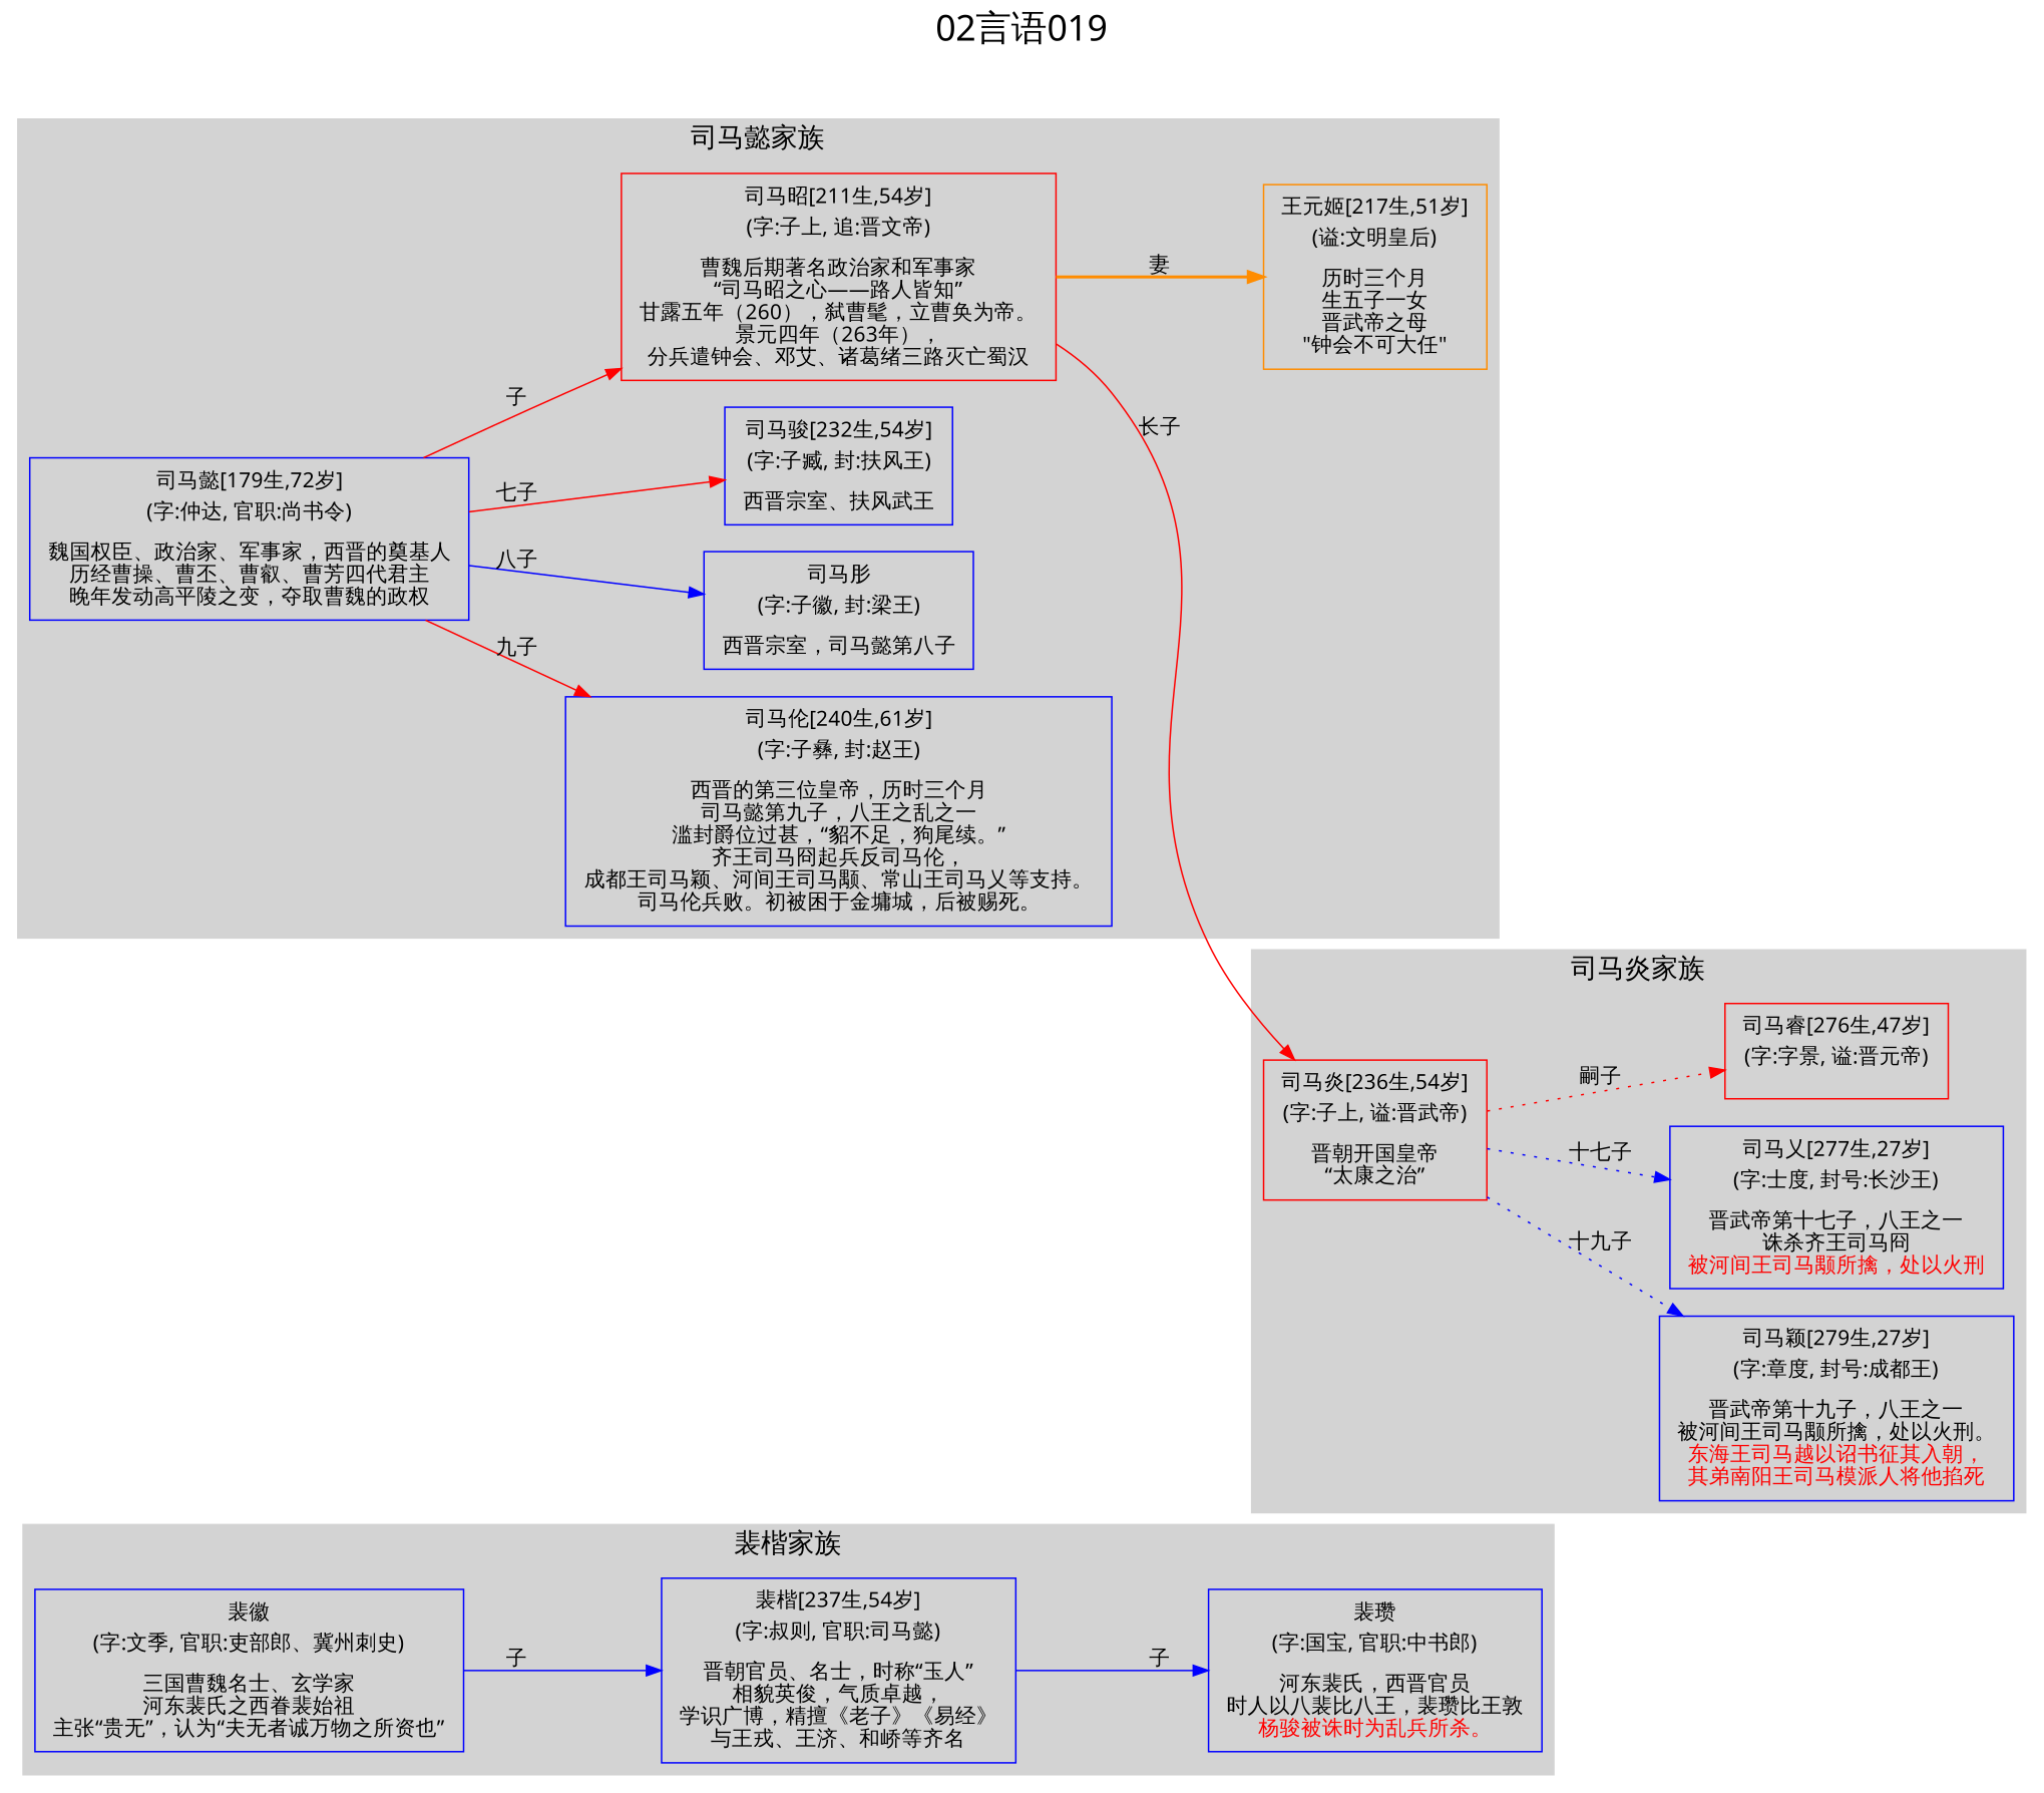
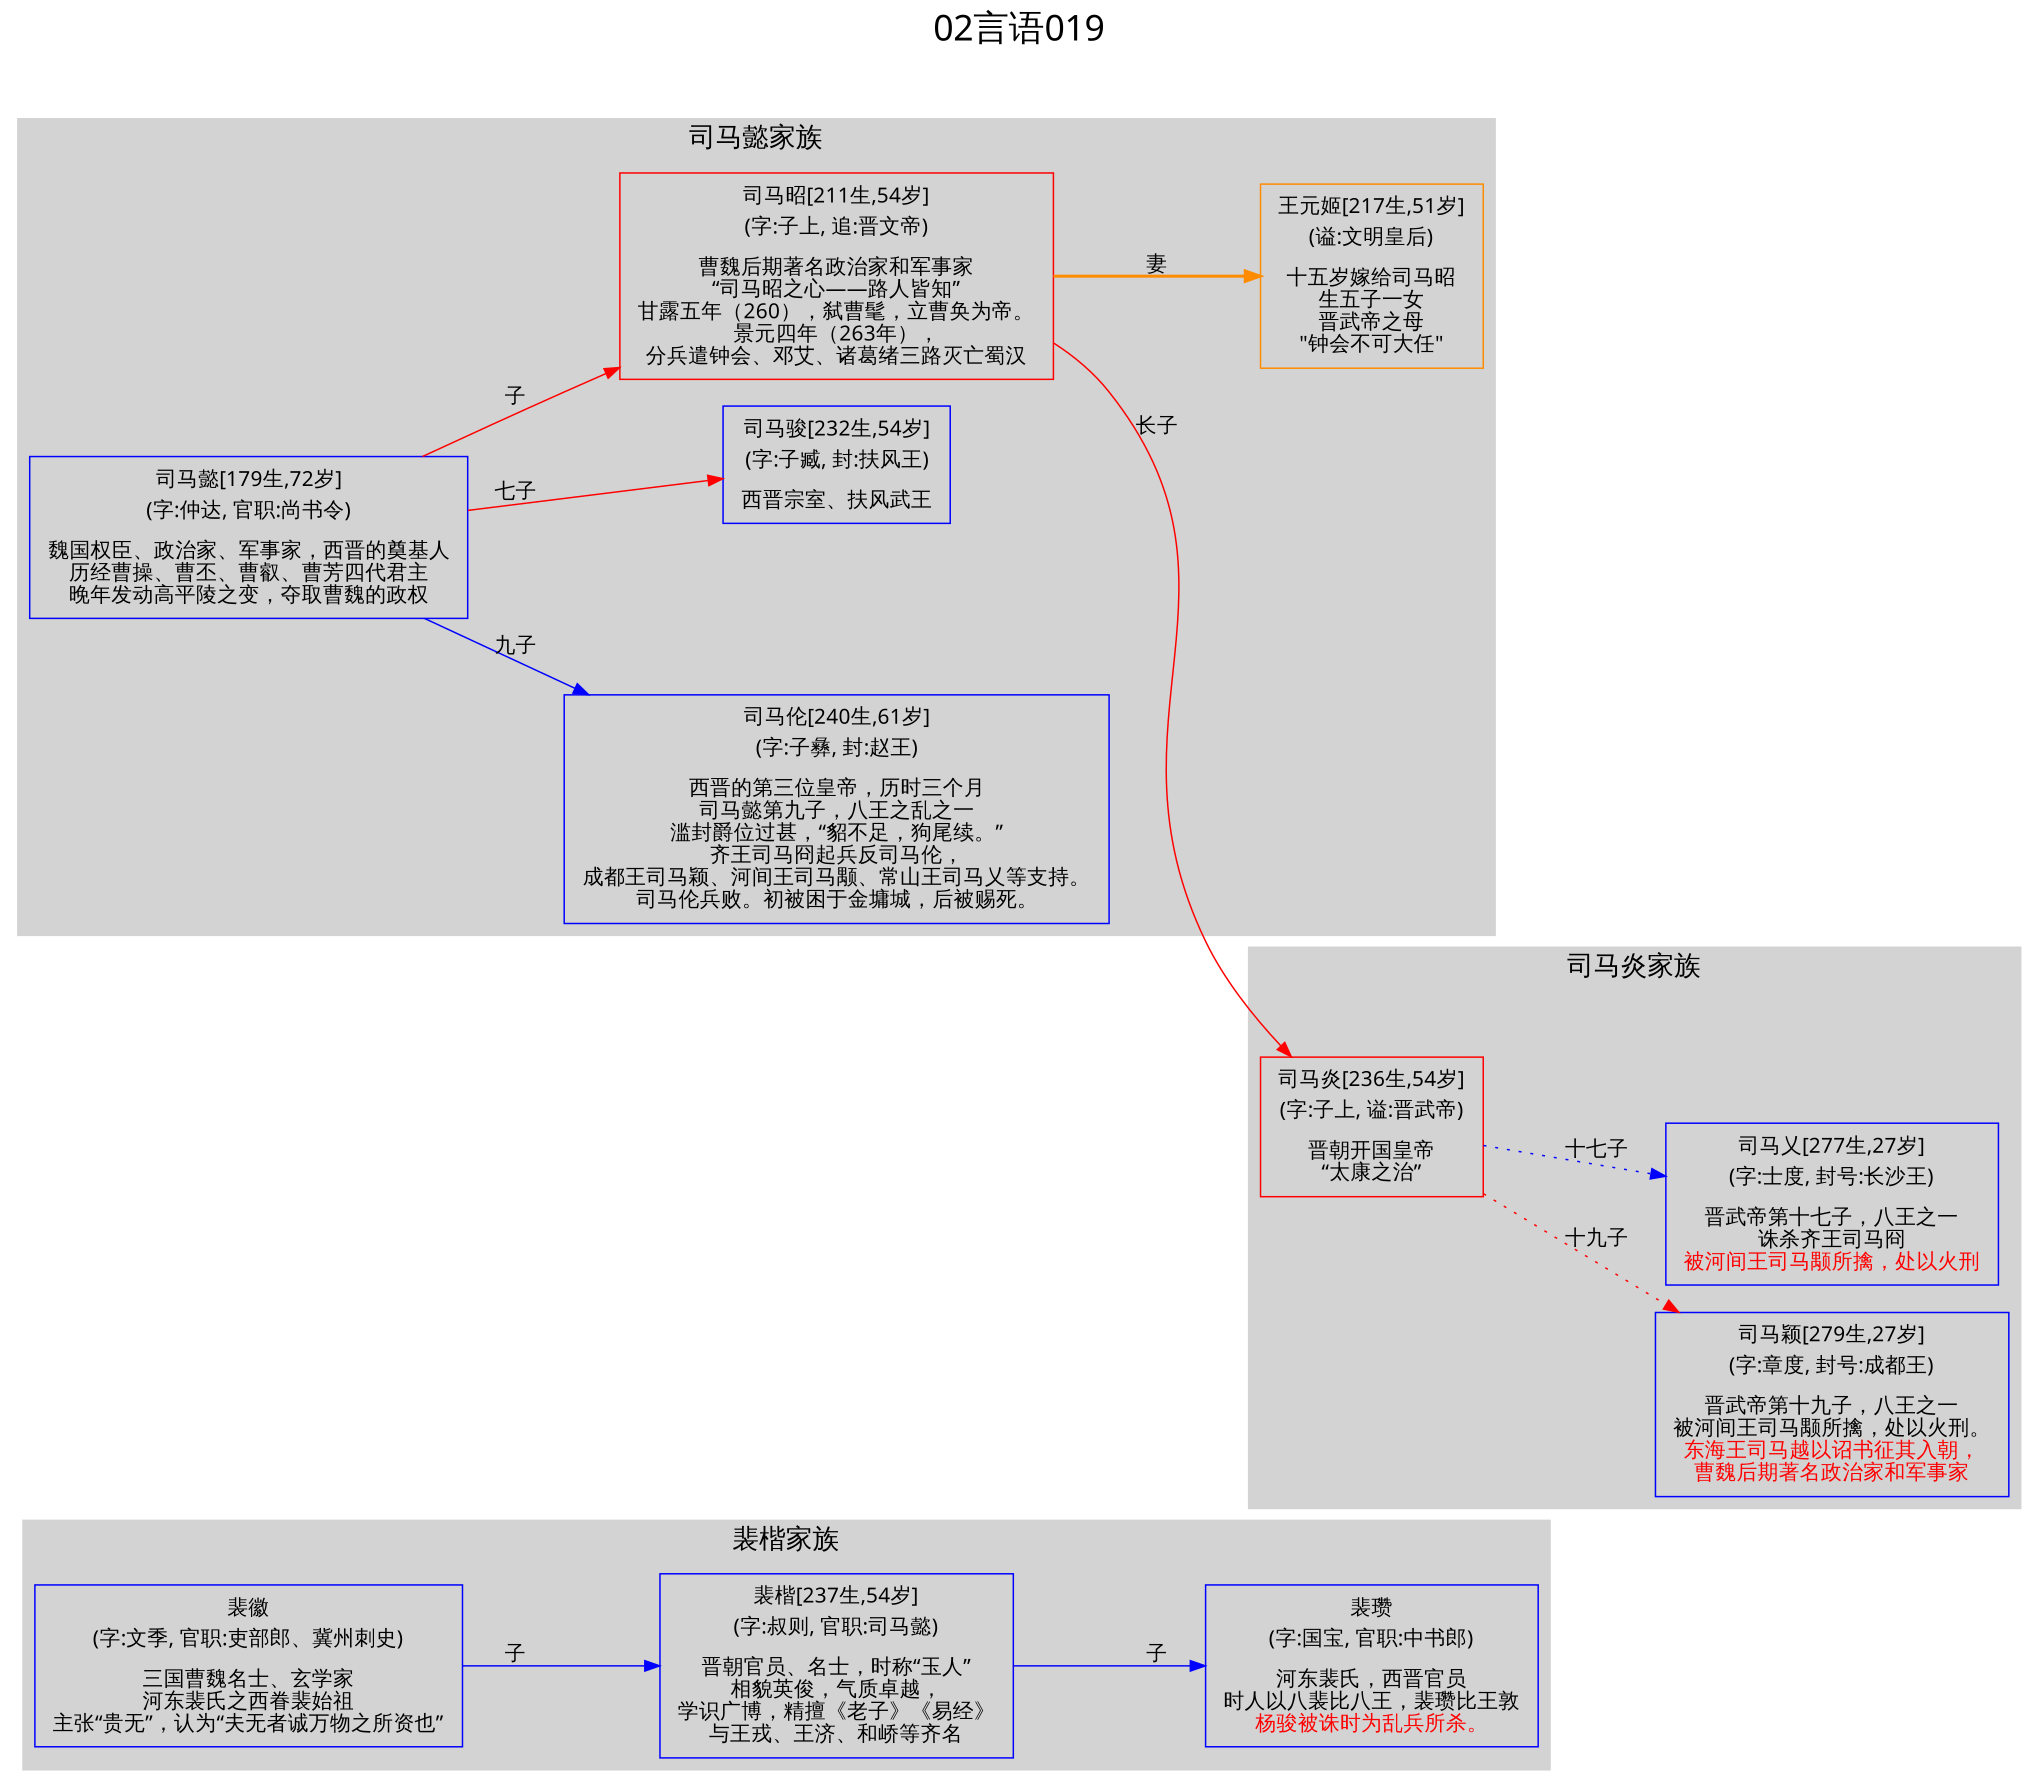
  digraph {
    color=lightgrey
    fontname="Noto Sans"
    fontsize=24
    label="02言语019"
    labelloc=t
    rankdir=LR
    ranksep=0.5
    style=filled
    node [color=blue fontname="Noto Sans" shape=box]
    edge [color=blue fontname="Noto Sans" style=solid]
    n1 [label=<<table border="0" cellborder="0"><tr><td>裴楷[237生,54岁]</td></tr><tr><td>(字:叔则, 官职:司马懿)</td></tr><tr><td></td></tr><tr><td>晋朝官员、名士，时称“玉人”<br/>相貌英俊，气质卓越，<br/>学识广博，精擅《老子》《易经》<br/>与王戎、王济、和峤等齐名<br/></td></tr></table>>]
    n2 [label=<<table border="0" cellborder="0"><tr><td>裴瓒</td></tr><tr><td>(字:国宝, 官职:中书郎)</td></tr><tr><td></td></tr><tr><td>河东裴氏，西晋官员<br/>时人以八裴比八王，裴瓒比王敦<br/><font color = 'red'>杨骏被诛时为乱兵所杀。<br/></font></td></tr></table>>]
    n3 [label=<<table border="0" cellborder="0"><tr><td>裴徽</td></tr><tr><td>(字:文季, 官职:吏部郎、冀州刺史)</td></tr><tr><td></td></tr><tr><td>三国曹魏名士、玄学家<br/>河东裴氏之西眷裴始祖<br/>主张“贵无”，认为“夫无者诚万物之所资也”<br/></td></tr></table>>]
    n4 [color=red label=<<table border="0" cellborder="0"><tr><td>司马炎[236生,54岁]</td></tr><tr><td>(字:子上, 谥:晋武帝)</td></tr><tr><td></td></tr><tr><td>晋朝开国皇帝<br/>“太康之治”<br/></td></tr></table>>]
-   n5 [label=<<table border="0" cellborder="0"><tr><td>司马颖[279生,27岁]</td></tr><tr><td>(字:章度, 封号:成都王)</td></tr><tr><td></td></tr><tr><td>晋武帝第十九子，八王之一<br/>被河间王司马颙所擒，处以火刑。<br/><font color = 'red'>东海王司马越以诏书征其入朝，<br/>其弟南阳王司马模派人将他掐死</font></td></tr></table>>]
+   n5 [label=<<table border="0" cellborder="0"><tr><td>司马颖[279生,27岁]</td></tr><tr><td>(字:章度, 封号:成都王)</td></tr><tr><td></td></tr><tr><td>晋武帝第十九子，八王之一<br/>被河间王司马颙所擒，处以火刑。<br/><font color = 'red'>东海王司马越以诏书征其入朝，<br/>曹魏后期著名政治家和军事家</font></td></tr></table>>]
    n6 [label=<<table border="0" cellborder="0"><tr><td>司马乂[277生,27岁]</td></tr><tr><td>(字:士度, 封号:长沙王)</td></tr><tr><td></td></tr><tr><td>晋武帝第十七子，八王之一<br/>诛杀齐王司马冏<br/><font color = 'red'>被河间王司马颙所擒，处以火刑</font></td></tr></table>>]
-   n7 [color=red label=<<table border="0" cellborder="0"><tr><td>司马睿[276生,47岁]</td></tr><tr><td>(字:字景, 谥:晋元帝)</td></tr><tr><td></td></tr><tr><td></td></tr></table>>]
    n8 [label=<<table border="0" cellborder="0"><tr><td>司马懿[179生,72岁]</td></tr><tr><td>(字:仲达, 官职:尚书令)</td></tr><tr><td></td></tr><tr><td>魏国权臣、政治家、军事家，西晋的奠基人<br/>历经曹操、曹丕、曹叡、曹芳四代君主<br/>晚年发动高平陵之变，夺取曹魏的政权<br/></td></tr></table>>]
    n9 [label=<<table border="0" cellborder="0"><tr><td>司马伦[240生,61岁]</td></tr><tr><td>(字:子彝, 封:赵王)</td></tr><tr><td></td></tr><tr><td>西晋的第三位皇帝，历时三个月<br/>司马懿第九子，八王之乱之一<br/>滥封爵位过甚，“貂不足，狗尾续。”<br/>齐王司马冏起兵反司马伦，<br/>成都王司马颖、河间王司马颙、常山王司马乂等支持。<br/>司马伦兵败。初被困于金墉城，后被赐死。<br/></td></tr></table>>]
-   n10 [label=<<table border="0" cellborder="0"><tr><td>司马肜</td></tr><tr><td>(字:子徽, 封:梁王)</td></tr><tr><td></td></tr><tr><td>西晋宗室，司马懿第八子<br/></td></tr></table>>]
    n11 [label=<<table border="0" cellborder="0"><tr><td>司马骏[232生,54岁]</td></tr><tr><td>(字:子臧, 封:扶风王)</td></tr><tr><td></td></tr><tr><td>西晋宗室、扶风武王<br/></td></tr></table>>]
-   n12 [color=darkorange label=<<table border="0" cellborder="0"><tr><td>王元姬[217生,51岁]</td></tr><tr><td>(谥:文明皇后)</td></tr><tr><td></td></tr><tr><td>历时三个月<br/>生五子一女<br/>晋武帝之母<br/>"钟会不可大任"<br/></td></tr></table>>]
+   n12 [color=darkorange label=<<table border="0" cellborder="0"><tr><td>王元姬[217生,51岁]</td></tr><tr><td>(谥:文明皇后)</td></tr><tr><td></td></tr><tr><td>十五岁嫁给司马昭<br/>生五子一女<br/>晋武帝之母<br/>"钟会不可大任"<br/></td></tr></table>>]
    n13 [color=red label=<<table border="0" cellborder="0"><tr><td>司马昭[211生,54岁]</td></tr><tr><td>(字:子上, 追:晋文帝)</td></tr><tr><td></td></tr><tr><td>曹魏后期著名政治家和军事家<br/>“司马昭之心——路人皆知”<br/>甘露五年（260），弑曹髦，立曹奂为帝。<br/>景元四年（263年），<br/>分兵遣钟会、邓艾、诸葛绪三路灭亡蜀汉<br/></td></tr></table>>]
    subgraph cluster_1 {
      fontsize=18
      label="裴楷家族"
      n1
      n2
      n3
    }
    subgraph cluster_2 {
      fontsize=18
      label="司马炎家族"
      n4
      n5
      n6
-     n7
    }
    subgraph cluster_3 {
      fontsize=18
      label="司马懿家族"
      n8
      n9
-     n10
      n11
      n12
      n13
    }
    n1 -> n2 [label="子"]
    n3 -> n1 [label="子"]
-   n4 -> n5 [label="十九子" style=dotted]
+   n4 -> n5 [color=red label="十九子" style=dotted]
    n4 -> n6 [label="十七子" style=dotted]
-   n4 -> n7 [color=red label="嗣子" style=dotted]
-   n8 -> n9 [color=red label="九子"]
-   n8 -> n10 [label="八子"]
+   n8 -> n9 [label="九子"]
    n8 -> n11 [color=red label="七子"]
    n8 -> n13 [color=red label="子"]
    n13 -> n4 [color=red label="长子"]
    n13 -> n12 [color=darkorange label="妻" style=bold]
  }
